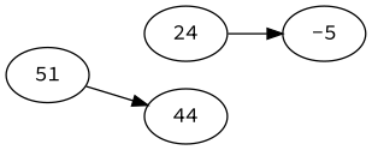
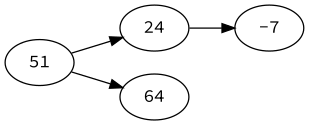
  digraph {
    fontname="Source Code Pro"
    rankdir=LR
    node [fontname="Source Code Pro"]
    edge [fontname="Source Code Pro"]
    n1 [label=51]
    n2 [label=24]
-   n3 [label=44]
-   n4 [label=-5]
+   n3 [label=64]
+   n4 [label=-7]
+   n1 -> n2
    n1 -> n3
    n2 -> n4
  }
